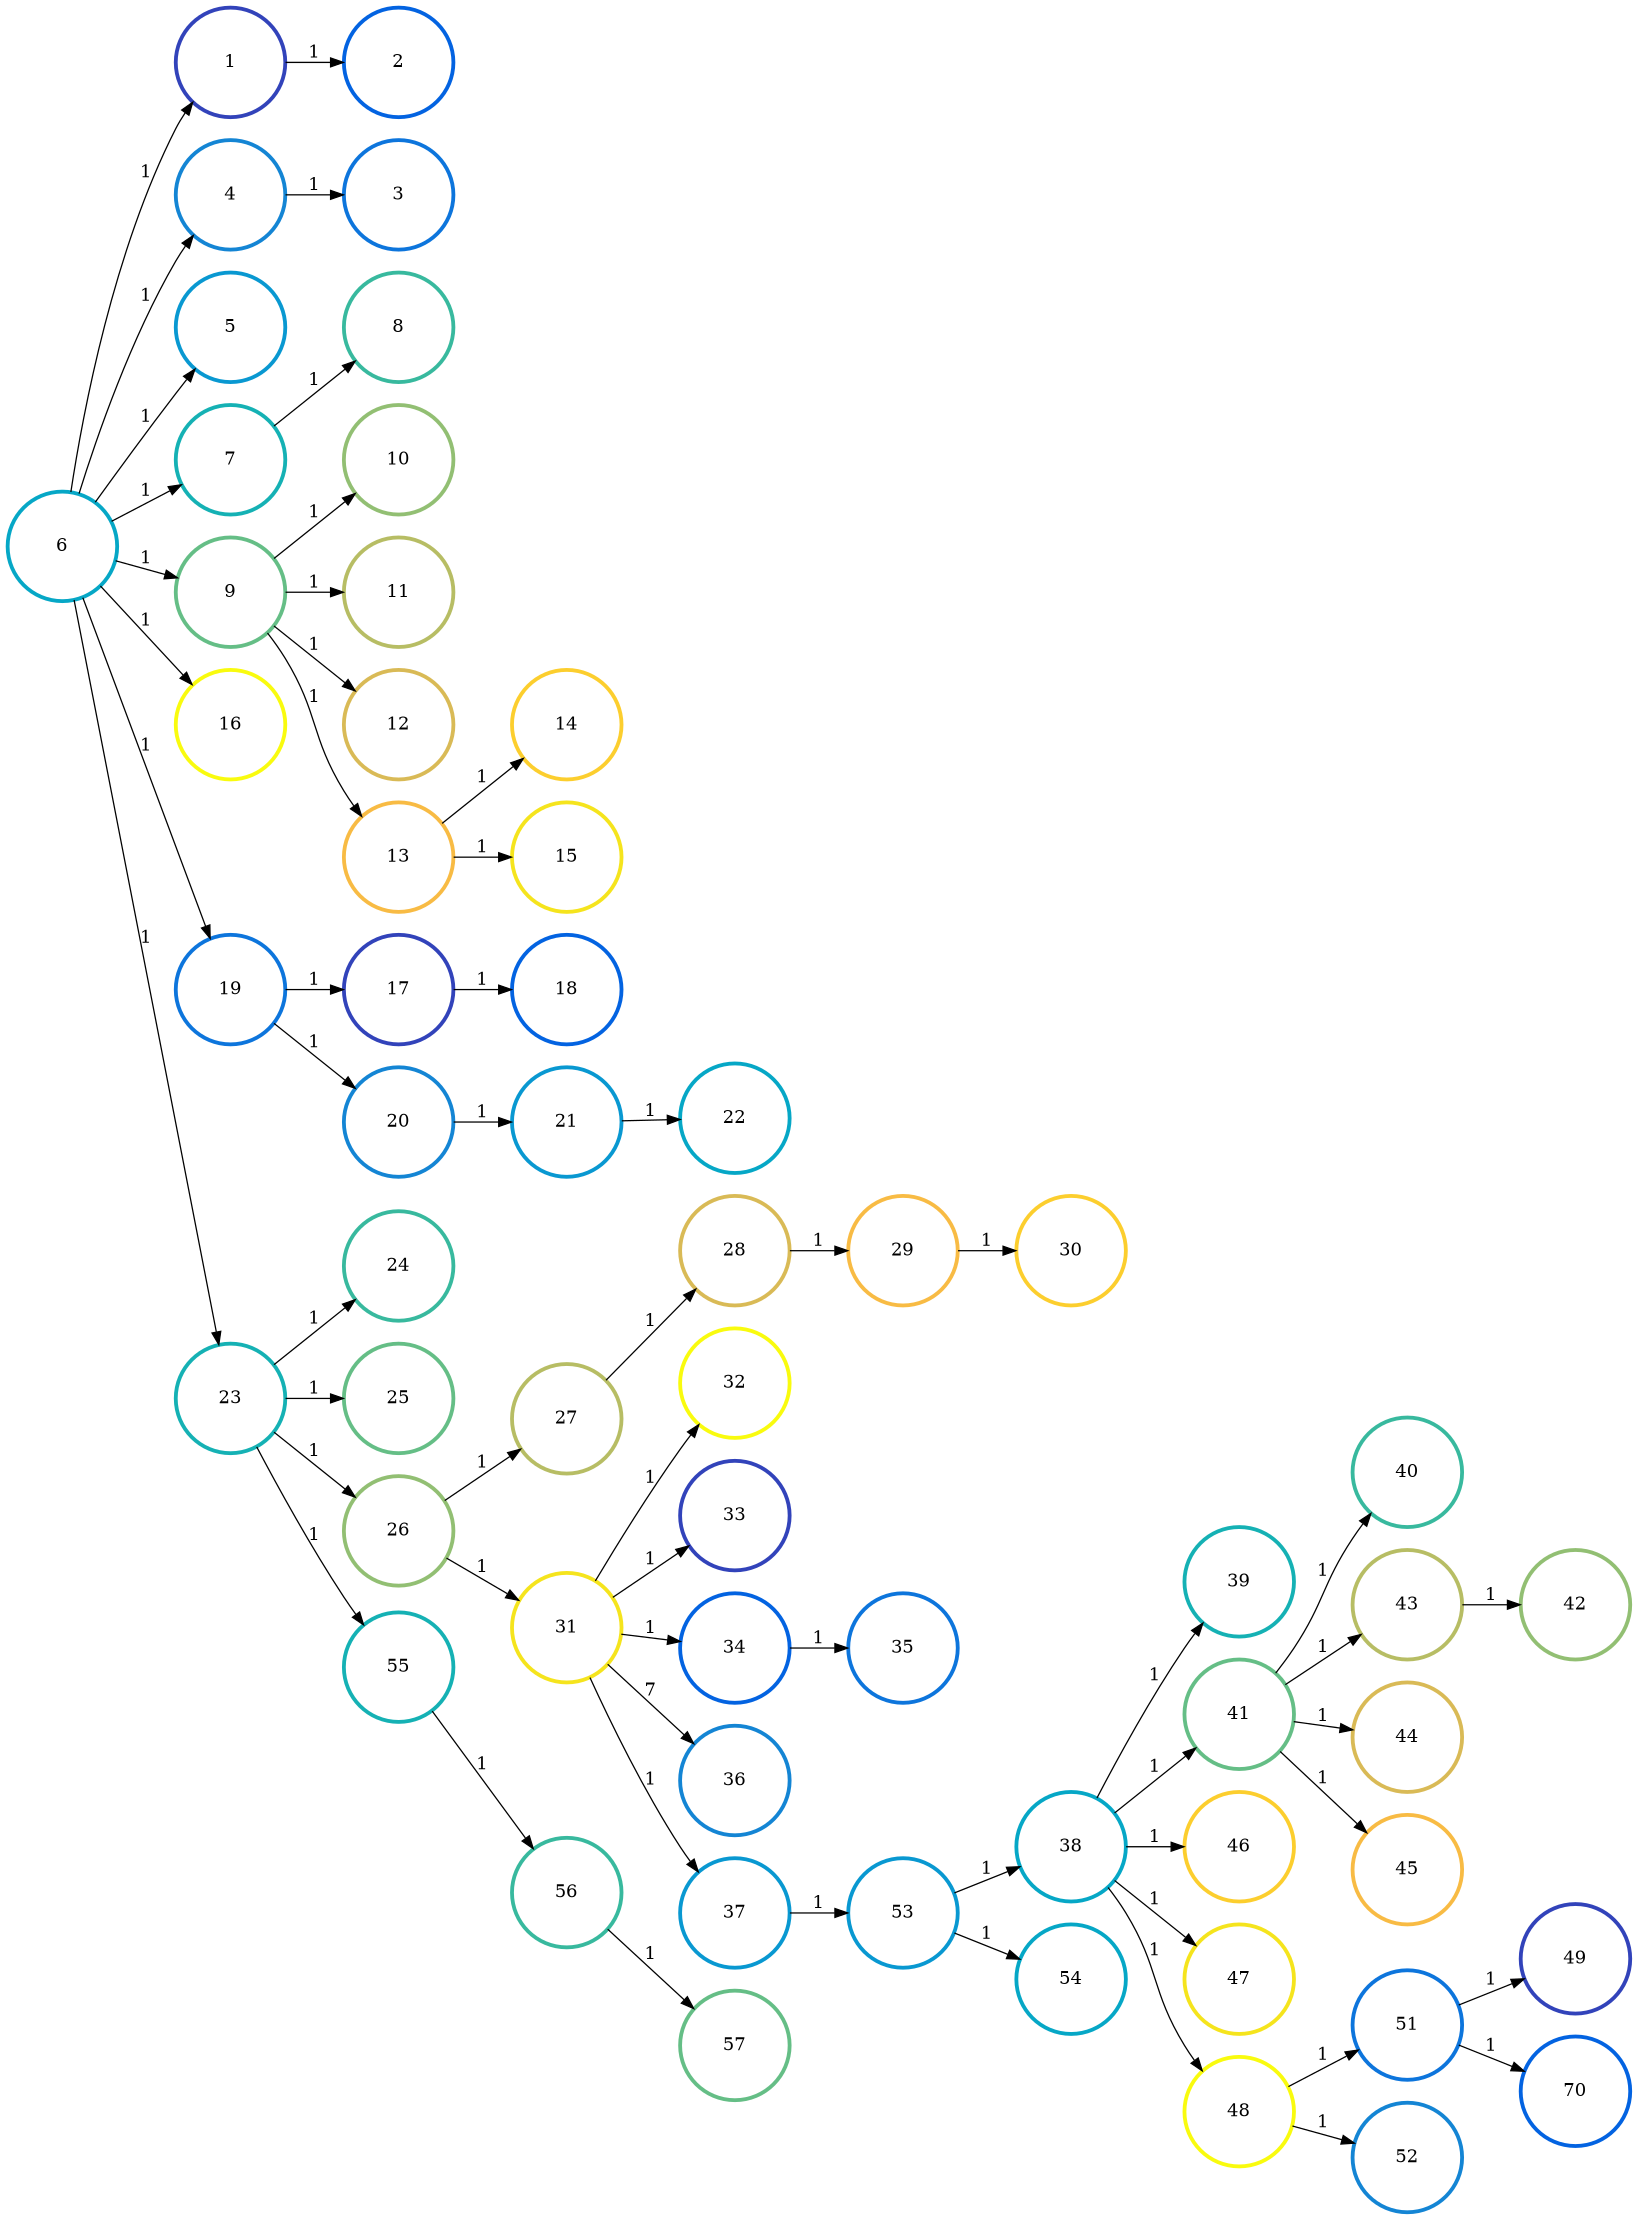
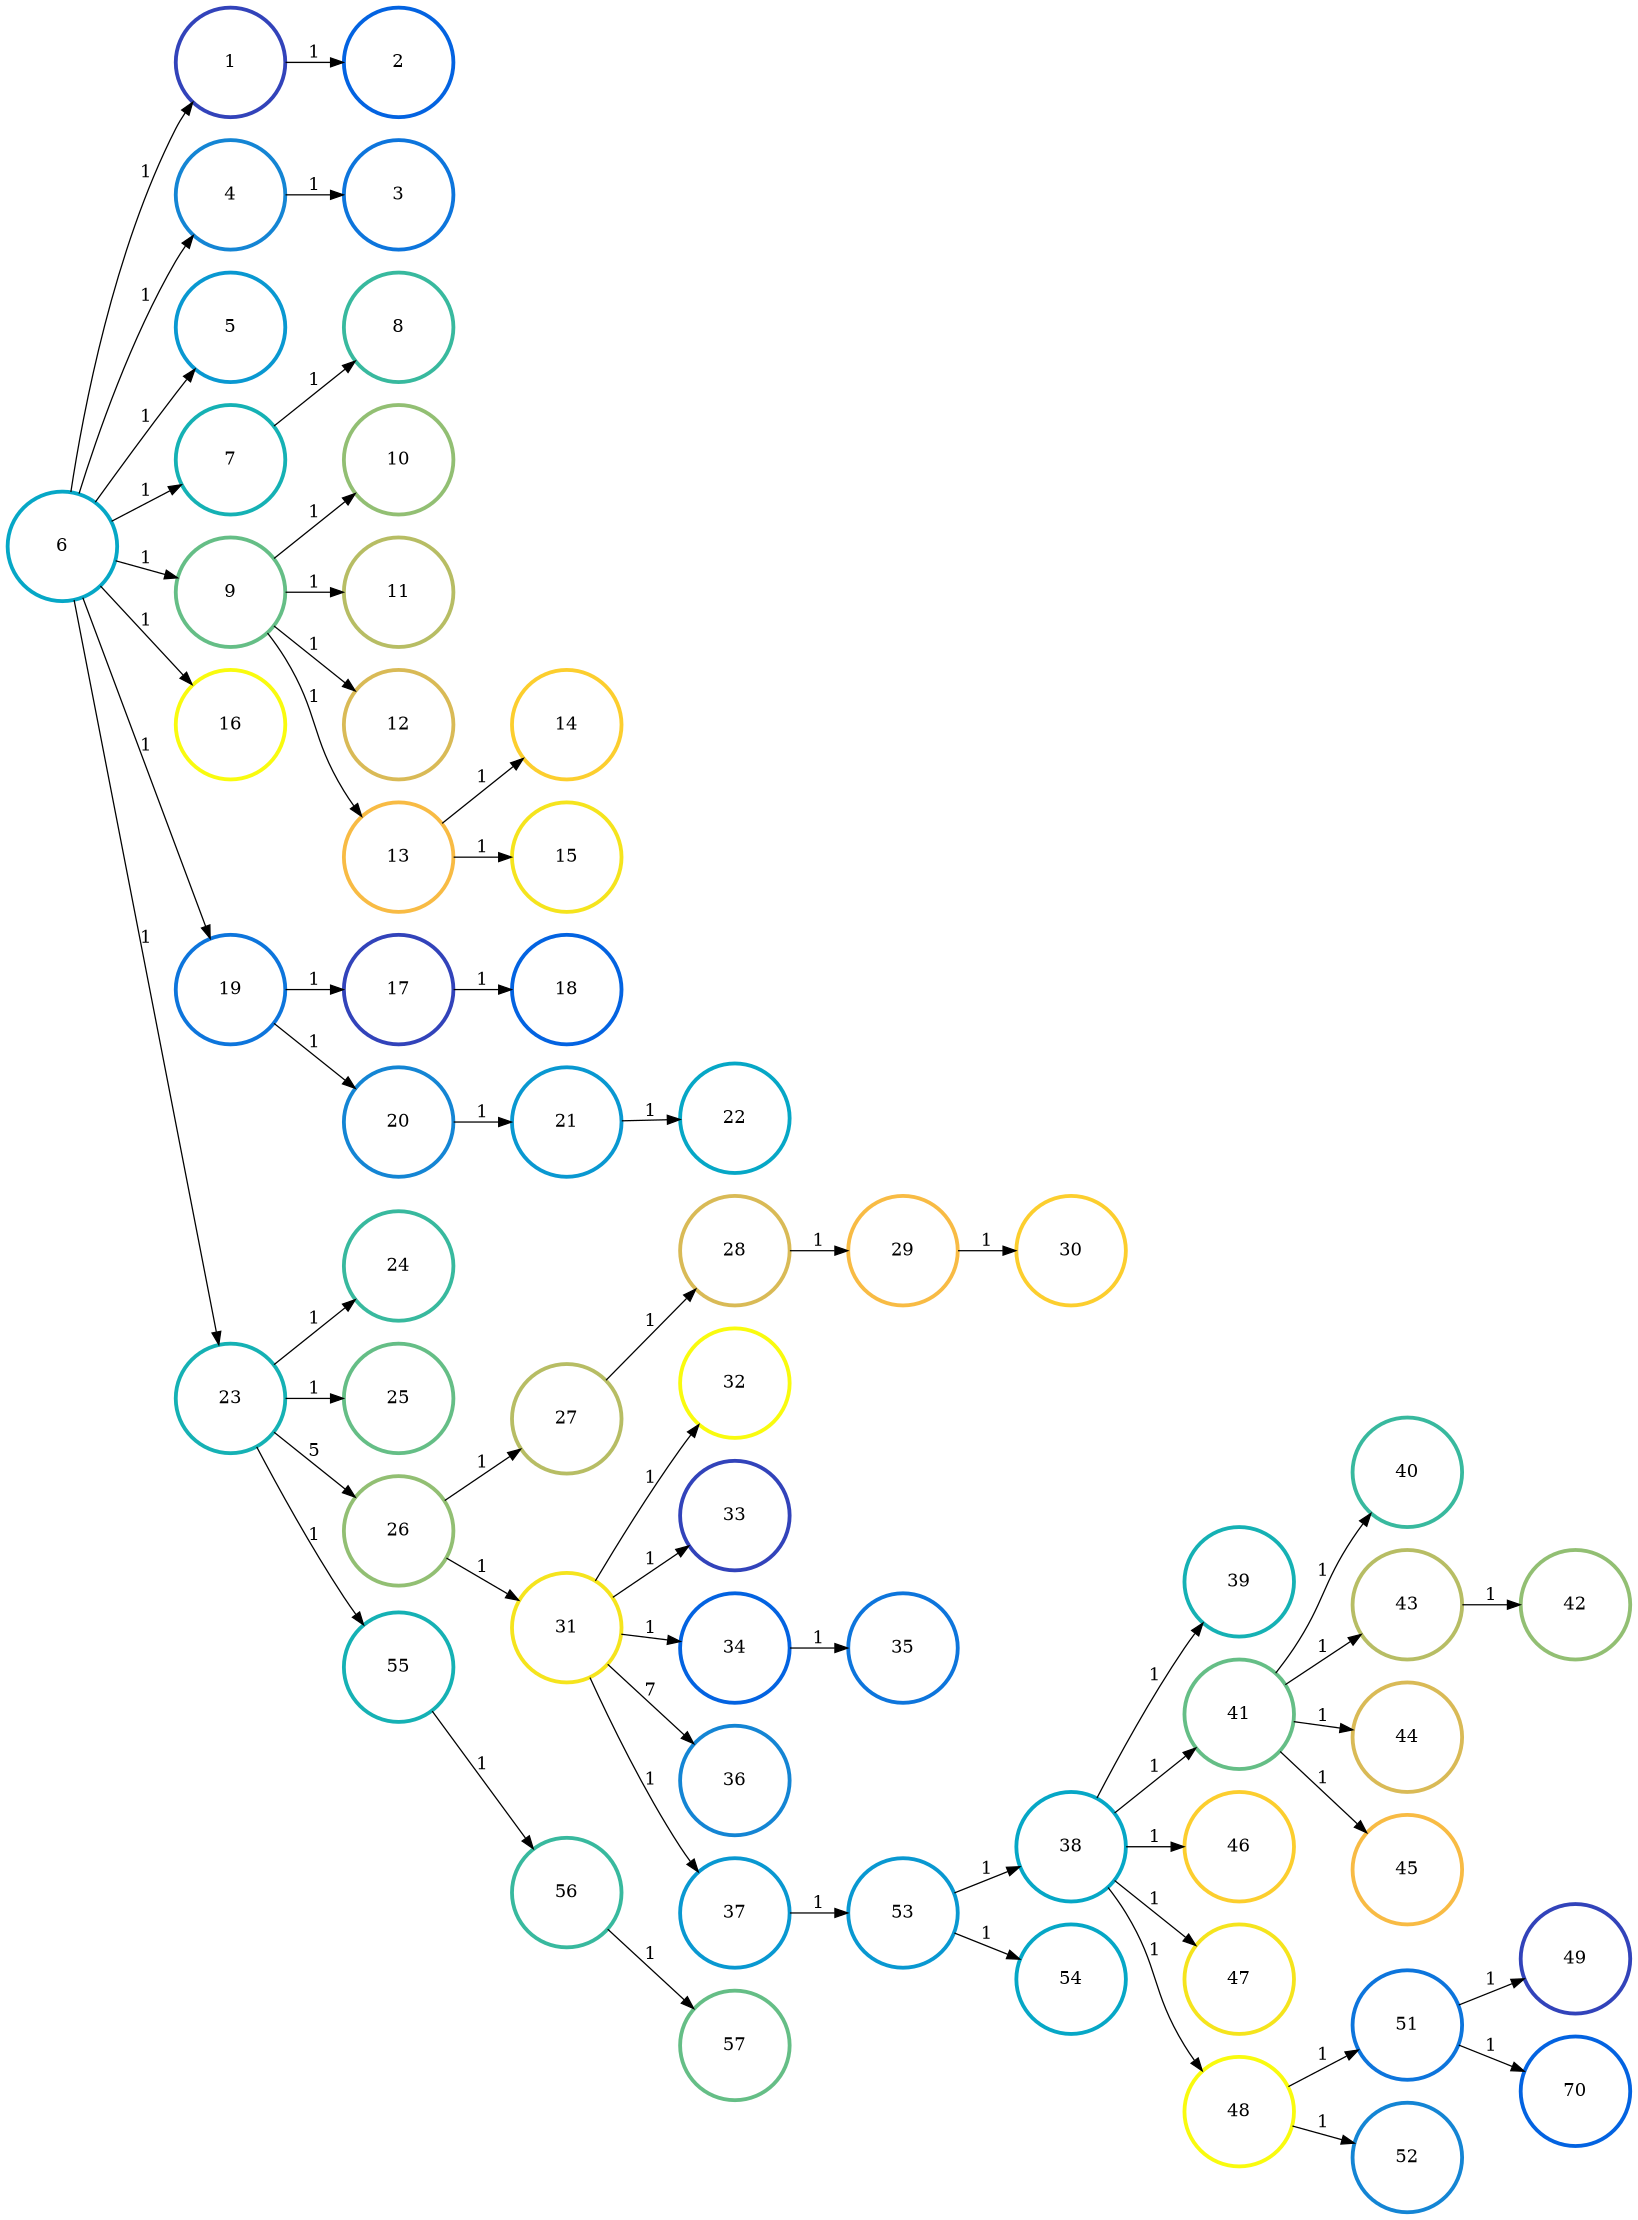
  digraph {
    rankdir=LR
    node [color="#3243BA" penwidth=3]
    edge [color=black penwidth=1]
    n1 [height=1.2 label=1 width=1.2]
    n2 [color="#0363E1" height=1.2 label=2 width=1.2]
    n3 [color="#0D75DC" height=1.2 label=3 width=1.2]
    n4 [color="#1485D4" height=1.2 label=4 width=1.2]
    n5 [color="#0998D1" height=1.2 label=5 width=1.2]
    n6 [color="#06A7C6" height=1.2 label=6 width=1.2]
    n7 [color="#15B1B4" height=1.2 label=7 width=1.2]
    n8 [color="#65BE86" height=1.2 label=9 width=1.2]
    n9 [color="#F9FB0E" height=1.2 label=16 width=1.2]
    n10 [color="#0D75DC" height=1.2 label=19 width=1.2]
    n11 [color="#15B1B4" height=1.2 label=23 width=1.2]
    n12 [color="#38B99E" height=1.2 label=8 width=1.2]
    n13 [color="#92BF73" height=1.2 label=10 width=1.2]
    n14 [color="#B7BD64" height=1.2 label=11 width=1.2]
    n15 [color="#D9BA56" height=1.2 label=12 width=1.2]
    n16 [color="#F8BB44" height=1.2 label=13 width=1.2]
    n17 [height=1.2 label=17 width=1.2]
    n18 [color="#1485D4" height=1.2 label=20 width=1.2]
    n19 [color="#38B99E" height=1.2 label=24 width=1.2]
    n20 [color="#65BE86" height=1.2 label=25 width=1.2]
    n21 [color="#92BF73" height=1.2 label=26 width=1.2]
    n22 [color="#15B1B4" height=1.2 label=55 width=1.2]
    n23 [color="#FCCE2E" height=1.2 label=14 width=1.2]
    n24 [color="#F5E41D" height=1.2 label=15 width=1.2]
    n25 [color="#0363E1" height=1.2 label=18 width=1.2]
    n26 [color="#0998D1" height=1.2 label=21 width=1.2]
    n27 [color="#06A7C6" height=1.2 label=22 width=1.2]
    n28 [color="#B7BD64" height=1.2 label=27 width=1.2]
    n29 [color="#F5E41D" height=1.2 label=31 width=1.2]
    n30 [color="#38B99E" height=1.2 label=56 width=1.2]
    n31 [color="#D9BA56" height=1.2 label=28 width=1.2]
    n32 [color="#F9FB0E" height=1.2 label=32 width=1.2]
    n33 [height=1.2 label=33 width=1.2]
    n34 [color="#0363E1" height=1.2 label=34 width=1.2]
    n35 [color="#1485D4" height=1.2 label=36 width=1.2]
    n36 [color="#0998D1" height=1.2 label=37 width=1.2]
    n37 [color="#F8BB44" height=1.2 label=29 width=1.2]
    n38 [color="#FCCE2E" height=1.2 label=30 width=1.2]
    n39 [color="#0D75DC" height=1.2 label=35 width=1.2]
    n40 [color="#0998D1" height=1.2 label=53 width=1.2]
    n41 [color="#06A7C6" height=1.2 label=38 width=1.2]
    n42 [color="#06A7C6" height=1.2 label=54 width=1.2]
    n43 [color="#15B1B4" height=1.2 label=39 width=1.2]
    n44 [color="#65BE86" height=1.2 label=41 width=1.2]
    n45 [color="#FCCE2E" height=1.2 label=46 width=1.2]
    n46 [color="#F5E41D" height=1.2 label=47 width=1.2]
    n47 [color="#F9FB0E" height=1.2 label=48 width=1.2]
    n48 [color="#38B99E" height=1.2 label=40 width=1.2]
    n49 [color="#B7BD64" height=1.2 label=43 width=1.2]
    n50 [color="#D9BA56" height=1.2 label=44 width=1.2]
    n51 [color="#F8BB44" height=1.2 label=45 width=1.2]
    n52 [color="#0D75DC" height=1.2 label=51 width=1.2]
    n53 [color="#1485D4" height=1.2 label=52 width=1.2]
    n54 [color="#92BF73" height=1.2 label=42 width=1.2]
    n55 [height=1.2 label=49 width=1.2]
    n56 [color="#0363E1" height=1.2 label=70 width=1.2]
    n57 [color="#65BE86" height=1.2 label=57 width=1.2]
    n1 -> n2 [label=1]
    n4 -> n3 [label=1]
    n6 -> n1 [label=1]
    n6 -> n4 [label=1]
    n6 -> n5 [label=1]
    n6 -> n7 [label=1]
    n6 -> n8 [label=1]
    n6 -> n9 [label=1]
    n6 -> n10 [label=1]
    n6 -> n11 [label=1]
    n7 -> n12 [label=1]
    n8 -> n13 [label=1]
    n8 -> n14 [label=1]
    n8 -> n15 [label=1]
    n8 -> n16 [label=1]
    n10 -> n17 [label=1]
    n10 -> n18 [label=1]
    n11 -> n19 [label=1]
    n11 -> n20 [label=1]
-   n11 -> n21 [label=1]
+   n11 -> n21 [label=5]
    n11 -> n22 [label=1]
    n16 -> n23 [label=1]
    n16 -> n24 [label=1]
    n17 -> n25 [label=1]
    n18 -> n26 [label=1]
    n21 -> n28 [label=1]
    n21 -> n29 [label=1]
    n22 -> n30 [label=1]
    n26 -> n27 [label=1]
    n28 -> n31 [label=1]
    n29 -> n32 [label=1]
    n29 -> n33 [label=1]
    n29 -> n34 [label=1]
    n29 -> n35 [label=7]
    n29 -> n36 [label=1]
    n30 -> n57 [label=1]
    n31 -> n37 [label=1]
    n34 -> n39 [label=1]
    n36 -> n40 [label=1]
    n37 -> n38 [label=1]
    n40 -> n41 [label=1]
    n40 -> n42 [label=1]
    n41 -> n43 [label=1]
    n41 -> n44 [label=1]
    n41 -> n45 [label=1]
    n41 -> n46 [label=1]
    n41 -> n47 [label=1]
    n44 -> n48 [label=1]
    n44 -> n49 [label=1]
    n44 -> n50 [label=1]
    n44 -> n51 [label=1]
    n47 -> n52 [label=1]
    n47 -> n53 [label=1]
    n49 -> n54 [label=1]
    n52 -> n55 [label=1]
    n52 -> n56 [label=1]
  }
